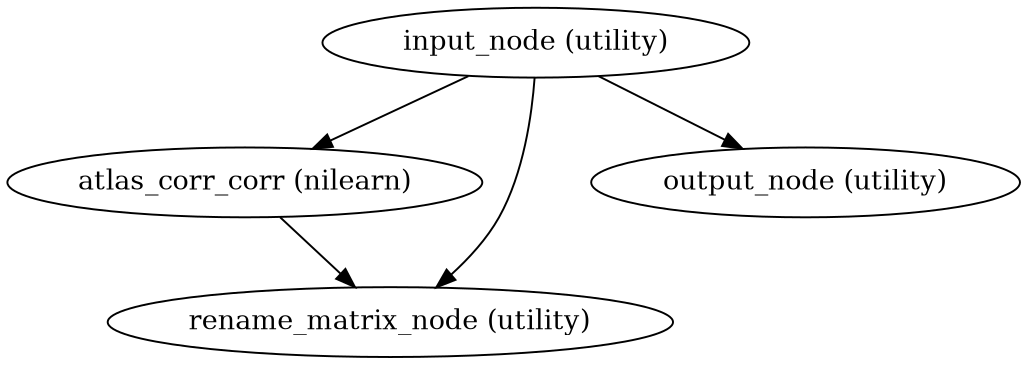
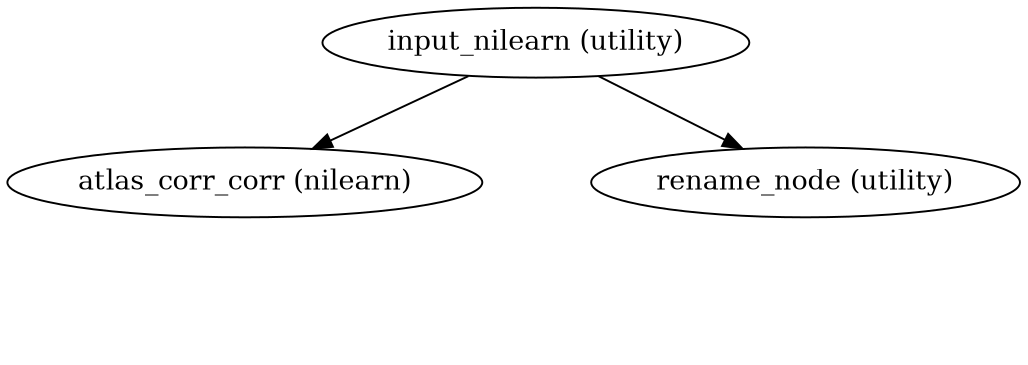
  strict digraph {
    n1 [label="atlas_corr_corr (nilearn)"]
-   "input_node (utility)"
-   "rename_matrix_node (utility)"
-   "output_node (utility)"
-   n1 -> "rename_matrix_node (utility)"
+   "input_node (utility)" [label="input_nilearn (utility)"]
+   "output_node (utility)" [label="rename_node (utility)"]
    "input_node (utility)" -> n1
-   "input_node (utility)" -> "rename_matrix_node (utility)"
    "input_node (utility)" -> "output_node (utility)"
  }
